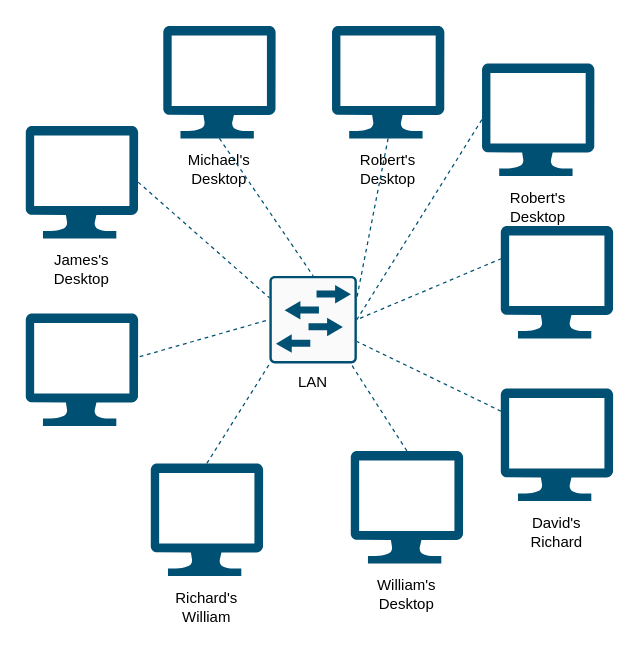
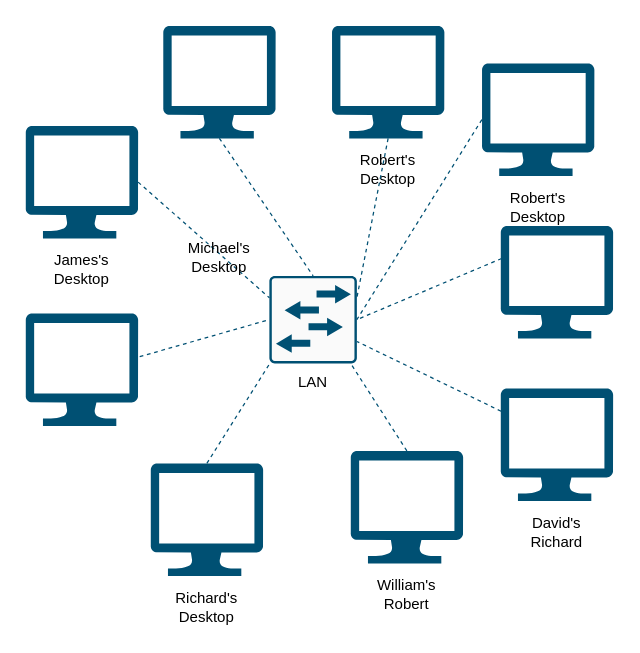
  <mxCell id="0" />
  <mxCell id="1" parent="0" />
  <mxCell id="2" value="" style="sketch=0;points=[[0.015,0.015,0],[0.985,0.015,0],[0.985,0.985,0],[0.015,0.985,0],[0.25,0,0],[0.5,0,0],[0.75,0,0],[1,0.25,0],[1,0.5,0],[1,0.75,0],[0.75,1,0],[0.5,1,0],[0.25,1,0],[0,0.75,0],[0,0.5,0],[0,0.25,0]];verticalLabelPosition=bottom;html=1;verticalAlign=top;aspect=fixed;align=center;pointerEvents=1;shape=mxgraph.cisco19.rect;prIcon=l2_switch;fillColor=#FAFAFA;strokeColor=#005073;" vertex="1" parent="1"><mxGeometry x="215" y="220" width="70" height="70" as="geometry" /></mxCell>
  <mxCell id="3" value="" style="verticalLabelPosition=bottom;html=1;verticalAlign=top;align=center;strokeColor=none;fillColor=#005073;shape=mxgraph.azure.computer;pointerEvents=1;" vertex="1" parent="1"><mxGeometry x="20" y="100" width="90" height="90" as="geometry" /></mxCell>
  <mxCell id="4" value="LAN" style="text;html=1;align=center;verticalAlign=middle;whiteSpace=wrap;rounded=0;" vertex="1" parent="1"><mxGeometry x="220" y="290" width="60" height="30" as="geometry" /></mxCell>
  <mxCell id="5" value="James's Desktop" style="text;html=1;align=center;verticalAlign=middle;whiteSpace=wrap;rounded=0;" vertex="1" parent="1"><mxGeometry x="35" y="200" width="60" height="30" as="geometry" /></mxCell>
  <mxCell id="6" value="" style="verticalLabelPosition=bottom;html=1;verticalAlign=top;align=center;strokeColor=none;fillColor=#005073;shape=mxgraph.azure.computer;pointerEvents=1;" vertex="1" parent="1"><mxGeometry x="265" y="20" width="90" height="90" as="geometry" /></mxCell>
  <mxCell id="7" value="Robert's Desktop" style="text;html=1;align=center;verticalAlign=middle;whiteSpace=wrap;rounded=0;" vertex="1" parent="1"><mxGeometry x="280" y="120" width="60" height="30" as="geometry" /></mxCell>
  <mxCell id="8" value="" style="verticalLabelPosition=bottom;html=1;verticalAlign=top;align=center;strokeColor=none;fillColor=#005073;shape=mxgraph.azure.computer;pointerEvents=1;" vertex="1" parent="1"><mxGeometry x="400" y="180" width="90" height="90" as="geometry" /></mxCell>
  <mxCell id="9" value="" style="endArrow=none;dashed=1;html=1;rounded=0;strokeColor=#005073;exitX=1;exitY=0.5;exitDx=0;exitDy=0;exitPerimeter=0;entryX=0;entryY=0.25;entryDx=0;entryDy=0;entryPerimeter=0;" edge="1" parent="1" source="3" target="2"><mxGeometry width="50" height="50" relative="1" as="geometry"><mxPoint x="340" y="290" as="sourcePoint" /><mxPoint x="390" y="240" as="targetPoint" /></mxGeometry></mxCell>
  <mxCell id="10" value="" style="endArrow=none;dashed=1;html=1;rounded=0;strokeColor=#005073;exitX=0.5;exitY=1;exitDx=0;exitDy=0;exitPerimeter=0;entryX=1;entryY=0.25;entryDx=0;entryDy=0;entryPerimeter=0;" edge="1" parent="1" source="6" target="2"><mxGeometry width="50" height="50" relative="1" as="geometry"><mxPoint x="325" y="173.5" as="sourcePoint" /><mxPoint x="445" y="256.5" as="targetPoint" /></mxGeometry></mxCell>
  <mxCell id="11" value="" style="endArrow=none;dashed=1;html=1;rounded=0;strokeColor=#005073;exitX=0.009;exitY=0.29;exitDx=0;exitDy=0;exitPerimeter=0;entryX=1;entryY=0.5;entryDx=0;entryDy=0;entryPerimeter=0;" edge="1" parent="1" source="8" target="2"><mxGeometry width="50" height="50" relative="1" as="geometry"><mxPoint x="414" y="160" as="sourcePoint" /><mxPoint x="290" y="238" as="targetPoint" /></mxGeometry></mxCell>
  <mxCell id="12" value="" style="verticalLabelPosition=bottom;html=1;verticalAlign=top;align=center;strokeColor=none;fillColor=#005073;shape=mxgraph.azure.computer;pointerEvents=1;" vertex="1" parent="1"><mxGeometry x="20" y="250" width="90" height="90" as="geometry" /></mxCell>
  <mxCell id="13" value="" style="verticalLabelPosition=bottom;html=1;verticalAlign=top;align=center;strokeColor=none;fillColor=#005073;shape=mxgraph.azure.computer;pointerEvents=1;" vertex="1" parent="1"><mxGeometry x="130" y="20" width="90" height="90" as="geometry" /></mxCell>
- <mxCell id="14" value="Michael's Desktop" style="text;html=1;align=center;verticalAlign=middle;whiteSpace=wrap;rounded=0;" vertex="1" parent="1"><mxGeometry x="145" y="120" width="60" height="30" as="geometry" /></mxCell>
+ <mxCell id="14" value="Michael's Desktop" style="text;html=1;align=center;verticalAlign=middle;whiteSpace=wrap;rounded=0;" vertex="1" parent="1"><mxGeometry x="145" y="190" width="60" height="30" as="geometry" /></mxCell>
  <mxCell id="15" value="" style="verticalLabelPosition=bottom;html=1;verticalAlign=top;align=center;strokeColor=none;fillColor=#005073;shape=mxgraph.azure.computer;pointerEvents=1;" vertex="1" parent="1"><mxGeometry x="120" y="370" width="90" height="90" as="geometry" /></mxCell>
- <mxCell id="16" value="Richard's William" style="text;html=1;align=center;verticalAlign=middle;whiteSpace=wrap;rounded=0;" vertex="1" parent="1"><mxGeometry x="135" y="470" width="60" height="30" as="geometry" /></mxCell>
+ <mxCell id="16" value="Richard's Desktop" style="text;html=1;align=center;verticalAlign=middle;whiteSpace=wrap;rounded=0;" vertex="1" parent="1"><mxGeometry x="135" y="470" width="60" height="30" as="geometry" /></mxCell>
  <mxCell id="17" value="" style="verticalLabelPosition=bottom;html=1;verticalAlign=top;align=center;strokeColor=none;fillColor=#005073;shape=mxgraph.azure.computer;pointerEvents=1;" vertex="1" parent="1"><mxGeometry x="280" y="360" width="90" height="90" as="geometry" /></mxCell>
- <mxCell id="18" value="William's Desktop" style="text;html=1;align=center;verticalAlign=middle;whiteSpace=wrap;rounded=0;" vertex="1" parent="1"><mxGeometry x="295" y="460" width="60" height="30" as="geometry" /></mxCell>
+ <mxCell id="18" value="William's Robert" style="text;html=1;align=center;verticalAlign=middle;whiteSpace=wrap;rounded=0;" vertex="1" parent="1"><mxGeometry x="295" y="460" width="60" height="30" as="geometry" /></mxCell>
  <mxCell id="19" value="" style="verticalLabelPosition=bottom;html=1;verticalAlign=top;align=center;strokeColor=none;fillColor=#005073;shape=mxgraph.azure.computer;pointerEvents=1;" vertex="1" parent="1"><mxGeometry x="400" y="310" width="90" height="90" as="geometry" /></mxCell>
  <mxCell id="20" value="David's Richard" style="text;html=1;align=center;verticalAlign=middle;whiteSpace=wrap;rounded=0;" vertex="1" parent="1"><mxGeometry x="415" y="410" width="60" height="30" as="geometry" /></mxCell>
  <mxCell id="21" value="" style="endArrow=none;dashed=1;html=1;rounded=0;strokeColor=#005073;exitX=0.5;exitY=1;exitDx=0;exitDy=0;exitPerimeter=0;entryX=0.5;entryY=0;entryDx=0;entryDy=0;entryPerimeter=0;" edge="1" parent="1" source="13" target="2"><mxGeometry width="50" height="50" relative="1" as="geometry"><mxPoint x="120" y="155" as="sourcePoint" /><mxPoint x="225" y="248" as="targetPoint" /></mxGeometry></mxCell>
  <mxCell id="22" value="" style="endArrow=none;dashed=1;html=1;rounded=0;strokeColor=#005073;exitX=0.004;exitY=0.203;exitDx=0;exitDy=0;exitPerimeter=0;entryX=1;entryY=0.75;entryDx=0;entryDy=0;entryPerimeter=0;" edge="1" parent="1" source="19" target="2"><mxGeometry width="50" height="50" relative="1" as="geometry"><mxPoint x="421" y="206" as="sourcePoint" /><mxPoint x="295" y="265" as="targetPoint" /></mxGeometry></mxCell>
  <mxCell id="23" value="" style="endArrow=none;dashed=1;html=1;rounded=0;strokeColor=#005073;exitX=0.5;exitY=0;exitDx=0;exitDy=0;exitPerimeter=0;" edge="1" parent="1" source="17"><mxGeometry width="50" height="50" relative="1" as="geometry"><mxPoint x="410" y="338" as="sourcePoint" /><mxPoint x="280" y="290" as="targetPoint" /></mxGeometry></mxCell>
  <mxCell id="24" value="" style="endArrow=none;dashed=1;html=1;rounded=0;strokeColor=#005073;entryX=0.015;entryY=0.985;entryDx=0;entryDy=0;exitX=0.5;exitY=0;exitDx=0;exitDy=0;exitPerimeter=0;entryPerimeter=0;" edge="1" parent="1" source="15" target="2"><mxGeometry width="50" height="50" relative="1" as="geometry"><mxPoint x="335" y="370" as="sourcePoint" /><mxPoint x="290" y="300" as="targetPoint" /></mxGeometry></mxCell>
  <mxCell id="25" value="" style="endArrow=none;dashed=1;html=1;rounded=0;strokeColor=#005073;entryX=0;entryY=0.5;entryDx=0;entryDy=0;exitX=1.014;exitY=0.385;exitDx=0;exitDy=0;exitPerimeter=0;entryPerimeter=0;" edge="1" parent="1" source="12" target="2"><mxGeometry width="50" height="50" relative="1" as="geometry"><mxPoint x="175" y="380" as="sourcePoint" /><mxPoint x="226" y="299" as="targetPoint" /></mxGeometry></mxCell>
  <mxCell id="26" value="" style="verticalLabelPosition=bottom;html=1;verticalAlign=top;align=center;strokeColor=none;fillColor=#005073;shape=mxgraph.azure.computer;pointerEvents=1;" vertex="1" parent="1"><mxGeometry x="385" y="50" width="90" height="90" as="geometry" /></mxCell>
  <mxCell id="27" value="Robert's Desktop" style="text;html=1;align=center;verticalAlign=middle;whiteSpace=wrap;rounded=0;" vertex="1" parent="1"><mxGeometry x="400" y="150" width="60" height="30" as="geometry" /></mxCell>
  <mxCell id="28" value="" style="endArrow=none;dashed=1;html=1;rounded=0;strokeColor=#005073;exitX=0;exitY=0.5;exitDx=0;exitDy=0;exitPerimeter=0;entryX=1;entryY=0.5;entryDx=0;entryDy=0;entryPerimeter=0;" edge="1" parent="1" source="26" target="2"><mxGeometry width="50" height="50" relative="1" as="geometry"><mxPoint x="411" y="216" as="sourcePoint" /><mxPoint x="295" y="265" as="targetPoint" /></mxGeometry></mxCell>
